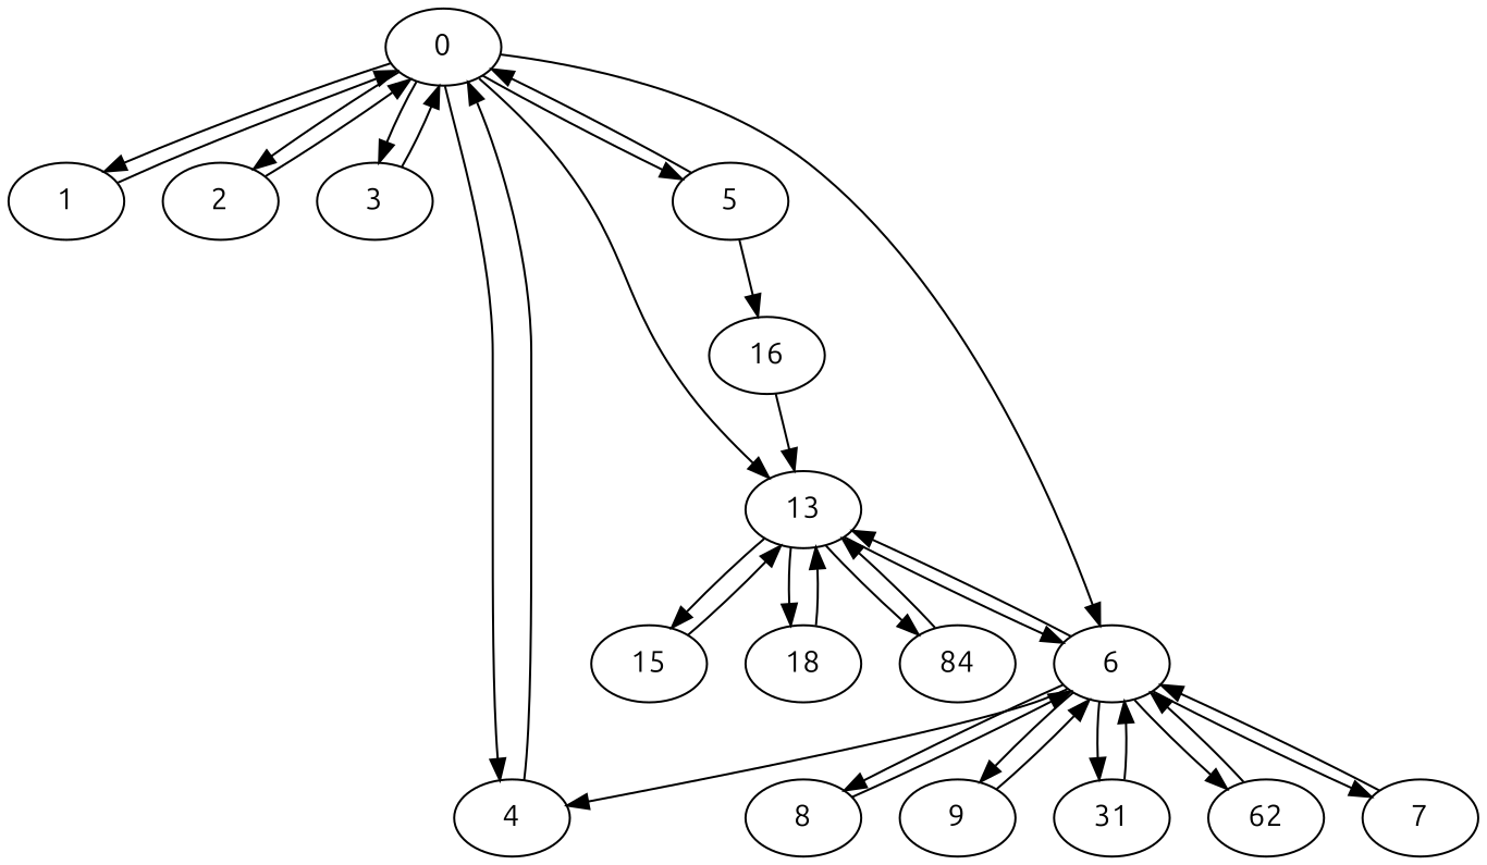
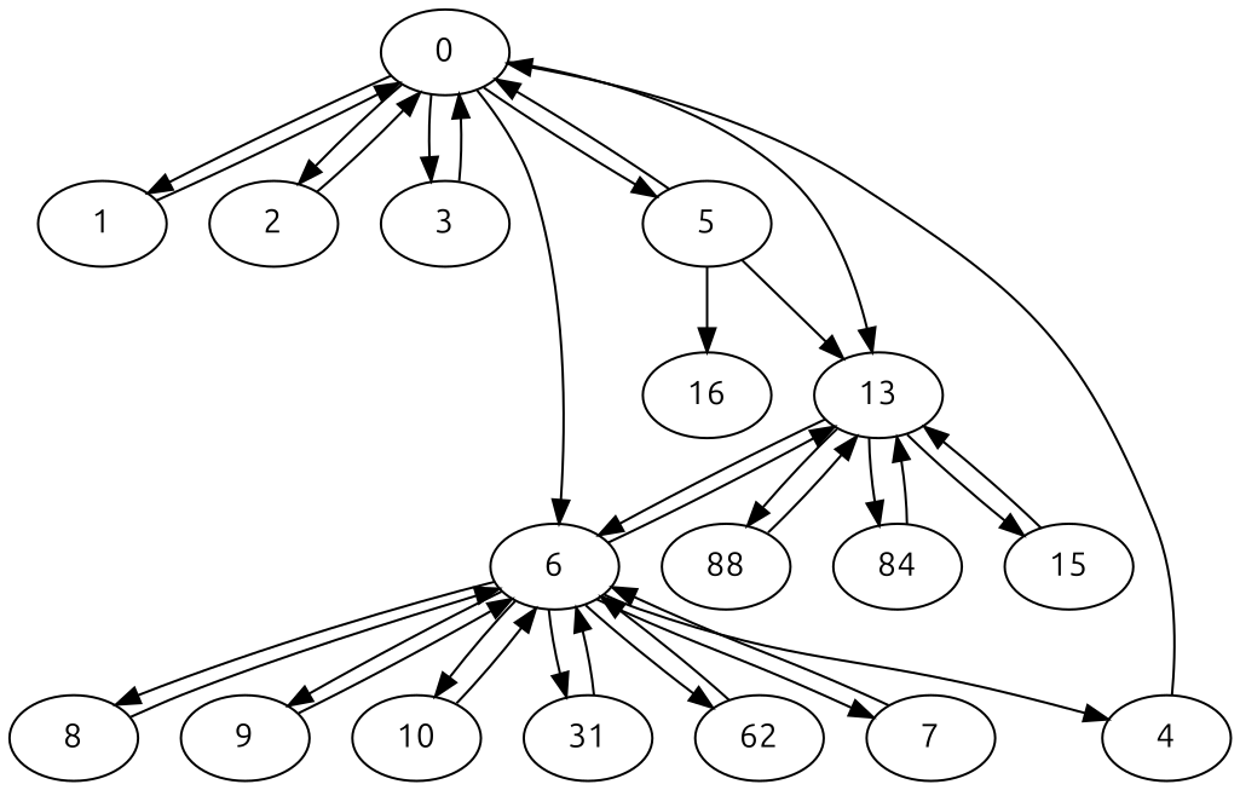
  digraph {
    fontname=Ubuntu
    node [fontname=Ubuntu]
    edge [fontname=Ubuntu]
    0
    1
    2
    3
    4
    5
    6
    13
    16
    7
    8
    9
+   10
    n14 [label=31]
    n15 [label=62]
    n16 [label=84]
    15
-   18
+   18 [label=88]
    0 -> 1
    0 -> 2
    0 -> 3
-   0 -> 4
    0 -> 5
    0 -> 6
    0 -> 13
    1 -> 0
    2 -> 0
    3 -> 0
    4 -> 0
    5 -> 0
    5 -> 16
    6 -> 4
    6 -> 13
    6 -> 7
    6 -> 8
    6 -> 9
+   6 -> 10
    6 -> n14
    6 -> n15
    13 -> 6
    13 -> n16
    13 -> 15
    13 -> 18
-   16 -> 13
+   5 -> 13
    7 -> 6
    8 -> 6
    9 -> 6
+   10 -> 6
    n14 -> 6
    n15 -> 6
    n16 -> 13
    15 -> 13
    18 -> 13
  }
